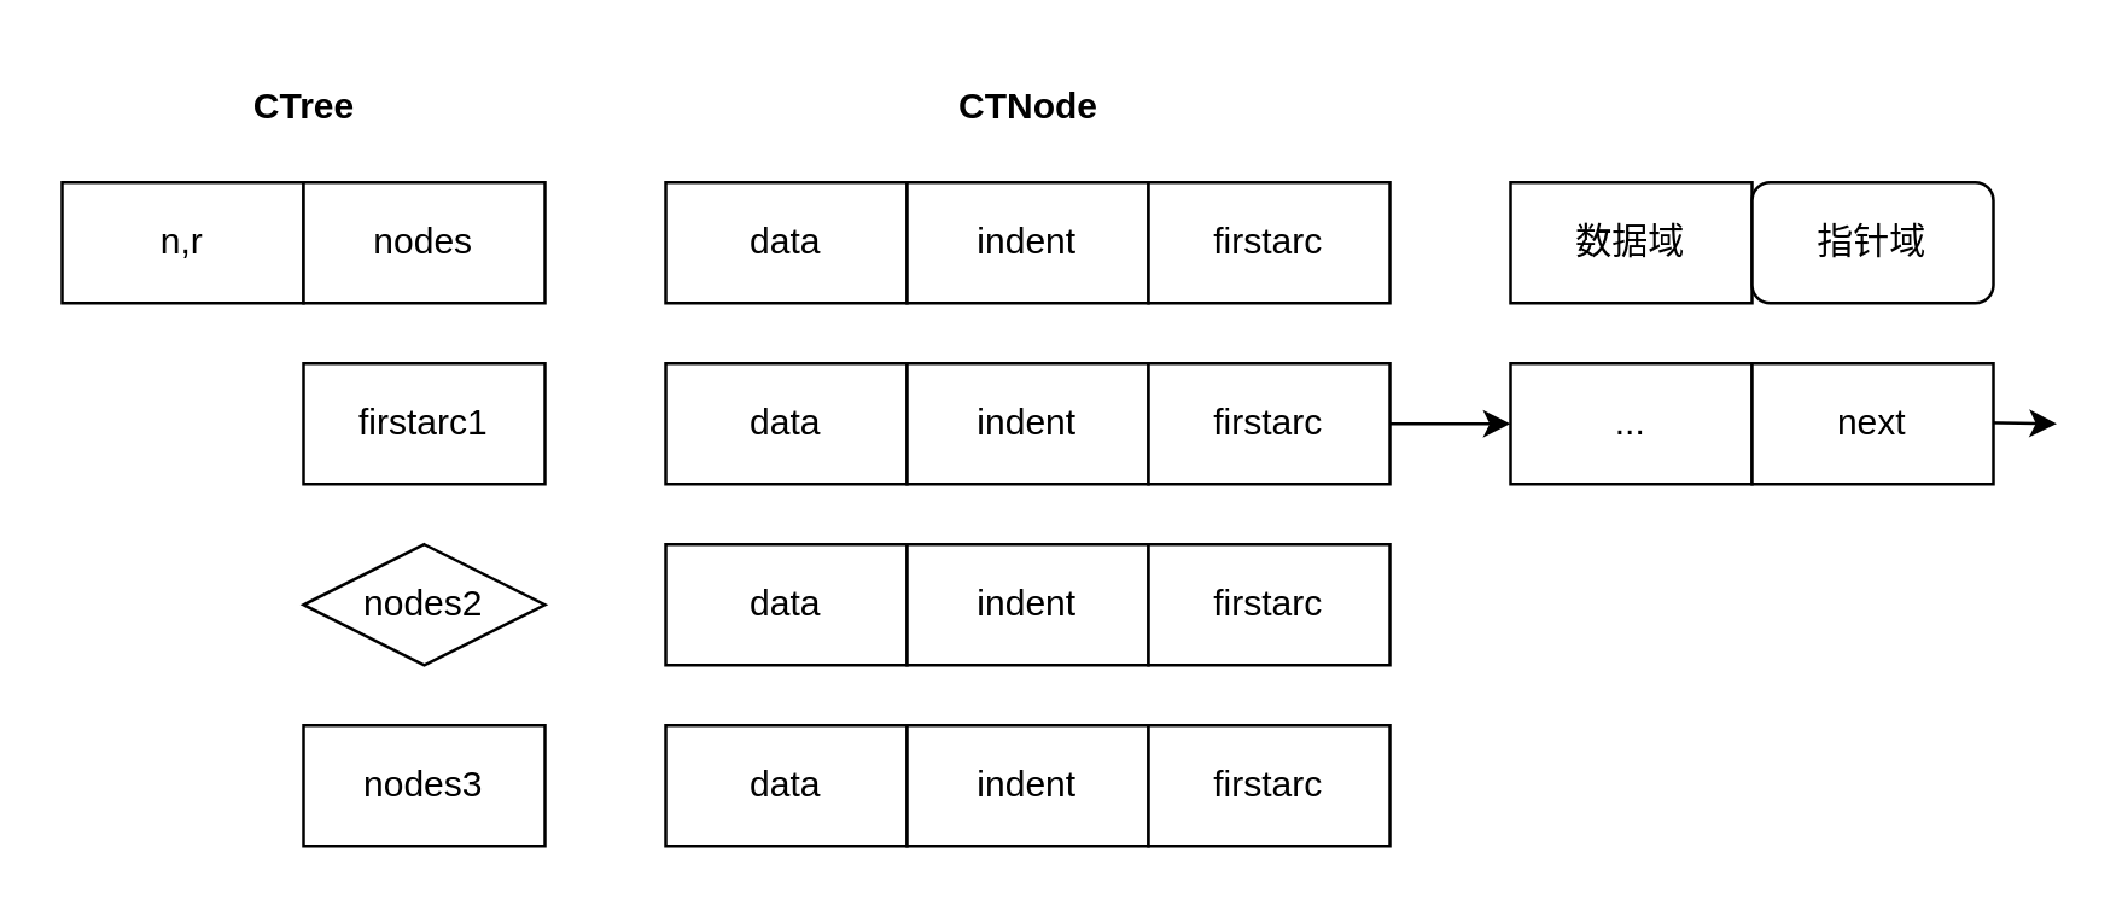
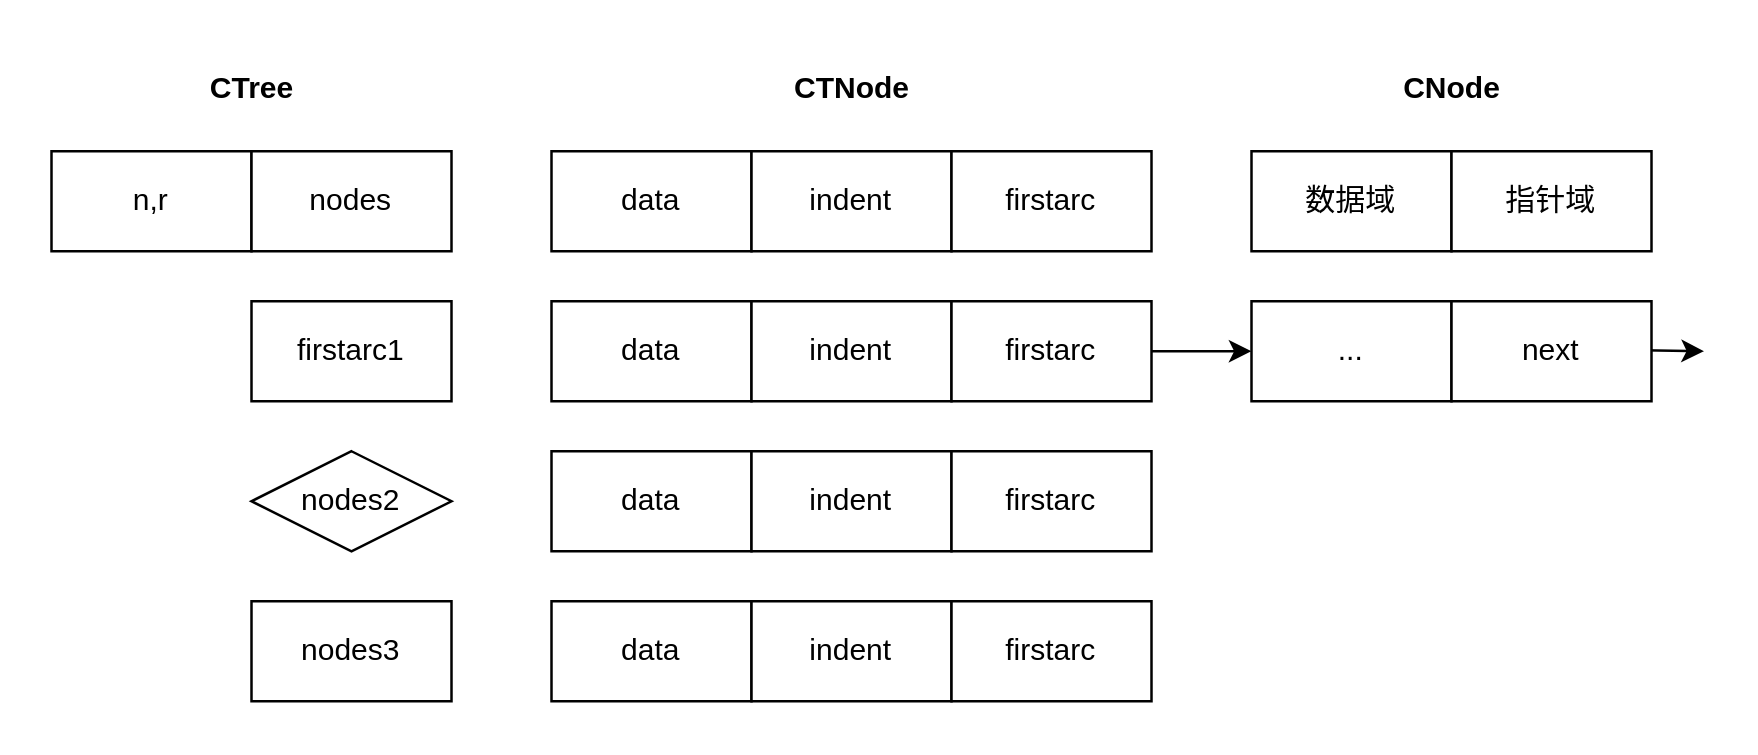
  <mxCell id="0" />
  <mxCell id="1" parent="0" />
  <mxCell id="2" value="n,r" style="rounded=0;whiteSpace=wrap;html=1;" vertex="1" parent="1"><mxGeometry x="20" y="60" width="80" height="40" as="geometry" /></mxCell>
  <mxCell id="3" value="nodes" style="rounded=0;whiteSpace=wrap;html=1;" vertex="1" parent="1"><mxGeometry x="100" y="60" width="80" height="40" as="geometry" /></mxCell>
  <mxCell id="4" value="firstarc1" style="rounded=0;whiteSpace=wrap;html=1;" vertex="1" parent="1"><mxGeometry x="100" y="120" width="80" height="40" as="geometry" /></mxCell>
  <mxCell id="5" value="nodes2" style="rhombus;whiteSpace=wrap;html=1;" vertex="1" parent="1"><mxGeometry x="100" y="180" width="80" height="40" as="geometry" /></mxCell>
  <mxCell id="6" value="nodes3" style="rounded=0;whiteSpace=wrap;html=1;" vertex="1" parent="1"><mxGeometry x="100" y="240" width="80" height="40" as="geometry" /></mxCell>
  <mxCell id="7" value="&lt;b&gt;CTree&lt;/b&gt;" style="text;html=1;align=center;verticalAlign=middle;resizable=0;points=[];autosize=1;strokeColor=none;fillColor=none;" vertex="1" parent="1"><mxGeometry x="70" y="20" width="60" height="30" as="geometry" /></mxCell>
  <mxCell id="8" value="data" style="rounded=0;whiteSpace=wrap;html=1;" vertex="1" parent="1"><mxGeometry x="220" y="60" width="80" height="40" as="geometry" /></mxCell>
  <mxCell id="9" value="indent" style="rounded=0;whiteSpace=wrap;html=1;" vertex="1" parent="1"><mxGeometry x="300" y="60" width="80" height="40" as="geometry" /></mxCell>
  <mxCell id="10" value="firstarc" style="rounded=0;whiteSpace=wrap;html=1;" vertex="1" parent="1"><mxGeometry x="380" y="60" width="80" height="40" as="geometry" /></mxCell>
  <mxCell id="11" value="&lt;b&gt;CTNode&lt;/b&gt;" style="text;html=1;align=center;verticalAlign=middle;resizable=0;points=[];autosize=1;strokeColor=none;fillColor=none;" vertex="1" parent="1"><mxGeometry x="305" y="20" width="70" height="30" as="geometry" /></mxCell>
  <mxCell id="12" value="data" style="rounded=0;whiteSpace=wrap;html=1;" vertex="1" parent="1"><mxGeometry x="220" y="120" width="80" height="40" as="geometry" /></mxCell>
  <mxCell id="13" value="indent" style="rounded=0;whiteSpace=wrap;html=1;" vertex="1" parent="1"><mxGeometry x="300" y="120" width="80" height="40" as="geometry" /></mxCell>
  <mxCell id="14" value="" style="edgeStyle=orthogonalEdgeStyle;rounded=0;orthogonalLoop=1;jettySize=auto;html=1;" edge="1" parent="1" source="15" target="22"><mxGeometry relative="1" as="geometry" /></mxCell>
  <mxCell id="15" value="firstarc" style="rounded=0;whiteSpace=wrap;html=1;" vertex="1" parent="1"><mxGeometry x="380" y="120" width="80" height="40" as="geometry" /></mxCell>
  <mxCell id="16" value="data" style="rounded=0;whiteSpace=wrap;html=1;" vertex="1" parent="1"><mxGeometry x="220" y="180" width="80" height="40" as="geometry" /></mxCell>
  <mxCell id="17" value="indent" style="rounded=0;whiteSpace=wrap;html=1;" vertex="1" parent="1"><mxGeometry x="300" y="180" width="80" height="40" as="geometry" /></mxCell>
  <mxCell id="18" value="firstarc" style="rounded=0;whiteSpace=wrap;html=1;" vertex="1" parent="1"><mxGeometry x="380" y="180" width="80" height="40" as="geometry" /></mxCell>
  <mxCell id="19" value="data" style="rounded=0;whiteSpace=wrap;html=1;" vertex="1" parent="1"><mxGeometry x="220" y="240" width="80" height="40" as="geometry" /></mxCell>
  <mxCell id="20" value="indent" style="rounded=0;whiteSpace=wrap;html=1;" vertex="1" parent="1"><mxGeometry x="300" y="240" width="80" height="40" as="geometry" /></mxCell>
  <mxCell id="21" value="firstarc" style="rounded=0;whiteSpace=wrap;html=1;" vertex="1" parent="1"><mxGeometry x="380" y="240" width="80" height="40" as="geometry" /></mxCell>
  <mxCell id="22" value="..." style="rounded=0;whiteSpace=wrap;html=1;" vertex="1" parent="1"><mxGeometry x="500" y="120" width="80" height="40" as="geometry" /></mxCell>
  <mxCell id="23" value="" style="edgeStyle=orthogonalEdgeStyle;rounded=0;orthogonalLoop=1;jettySize=auto;html=1;" edge="1" parent="1"><mxGeometry relative="1" as="geometry"><mxPoint x="650" y="139.5" as="sourcePoint" /><mxPoint x="681" y="140" as="targetPoint" /><Array as="points"><mxPoint x="650" y="140.5" /><mxPoint x="681" y="140.5" /><mxPoint x="681" y="139.5" /></Array></mxGeometry></mxCell>
  <mxCell id="24" value="next" style="rounded=0;whiteSpace=wrap;html=1;" vertex="1" parent="1"><mxGeometry x="580" y="120" width="80" height="40" as="geometry" /></mxCell>
  <mxCell id="25" value="数据域" style="rounded=0;whiteSpace=wrap;html=1;" vertex="1" parent="1"><mxGeometry x="500" y="60" width="80" height="40" as="geometry" /></mxCell>
- <mxCell id="26" value="指针域" style="whiteSpace=wrap;html=1;rounded=1;" vertex="1" parent="1"><mxGeometry x="580" y="60" width="80" height="40" as="geometry" /></mxCell>
+ <mxCell id="26" value="指针域" style="rounded=0;whiteSpace=wrap;html=1;" vertex="1" parent="1"><mxGeometry x="580" y="60" width="80" height="40" as="geometry" /></mxCell>
+ <mxCell id="27" value="&lt;b&gt;CNode&lt;/b&gt;" style="text;html=1;align=center;verticalAlign=middle;resizable=0;points=[];autosize=1;strokeColor=none;fillColor=none;" vertex="1" parent="1"><mxGeometry x="550" y="20" width="60" height="30" as="geometry" /></mxCell>
